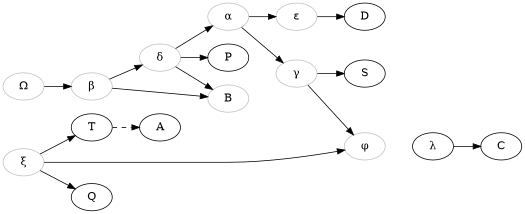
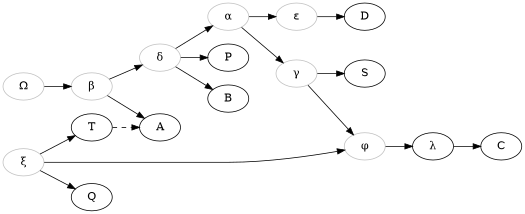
  digraph {
    rankdir=LR
    n1 [color=grey label="Ω"]
    n2 [color=grey label="β"]
    n3 [color=grey label="α"]
    n4 [color=grey label="ε"]
    n5 [color=grey label="γ"]
    n6 [color=grey label="δ"]
    A
    D
    S
    n10 [color=grey label="φ"]
-   B [color=grey]
+   B
    P
    n13 [color=black label="λ"]
    C
    n15 [color=grey label="ξ"]
    Q
    T
    n1 -> n2
    n2 -> n6
-   n2 -> B
+   n2 -> A
    n3 -> n4
    n3 -> n5
    n4 -> D
    n5 -> S
    n5 -> n10
    n6 -> n3
    n6 -> B
    n6 -> P
+   n10 -> n13
    n13 -> C
    n15 -> n10
    n15 -> Q
    n15 -> T
    T -> A [style=dashed]
  }
